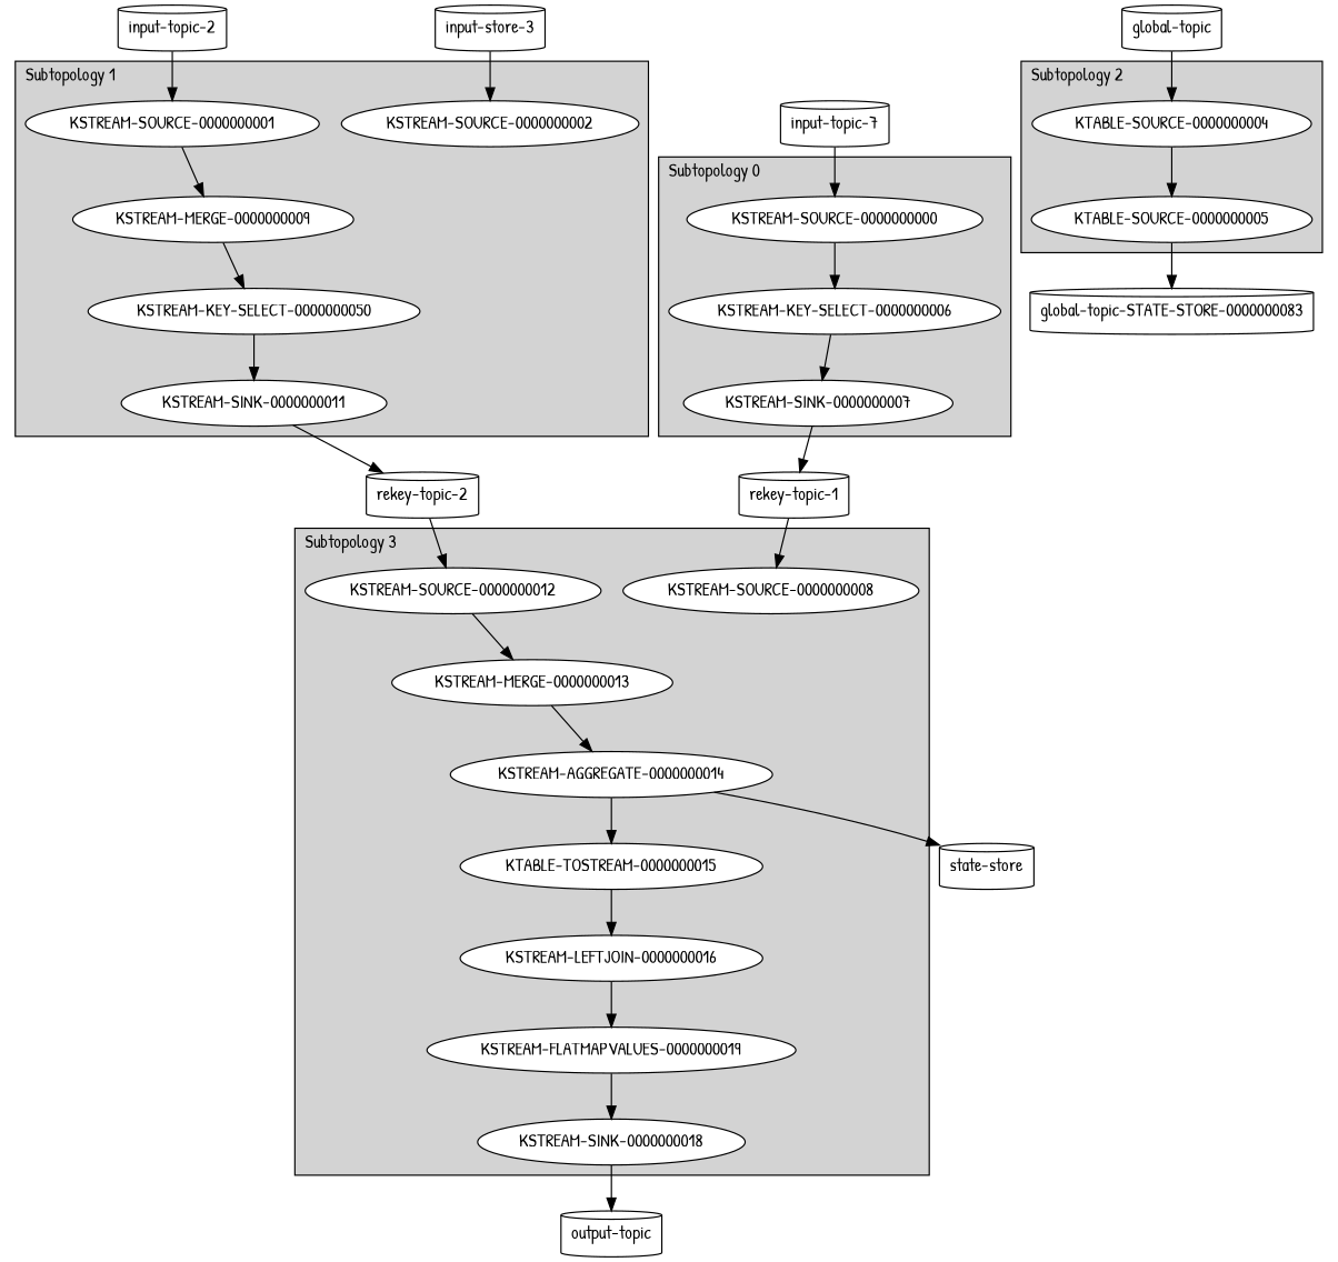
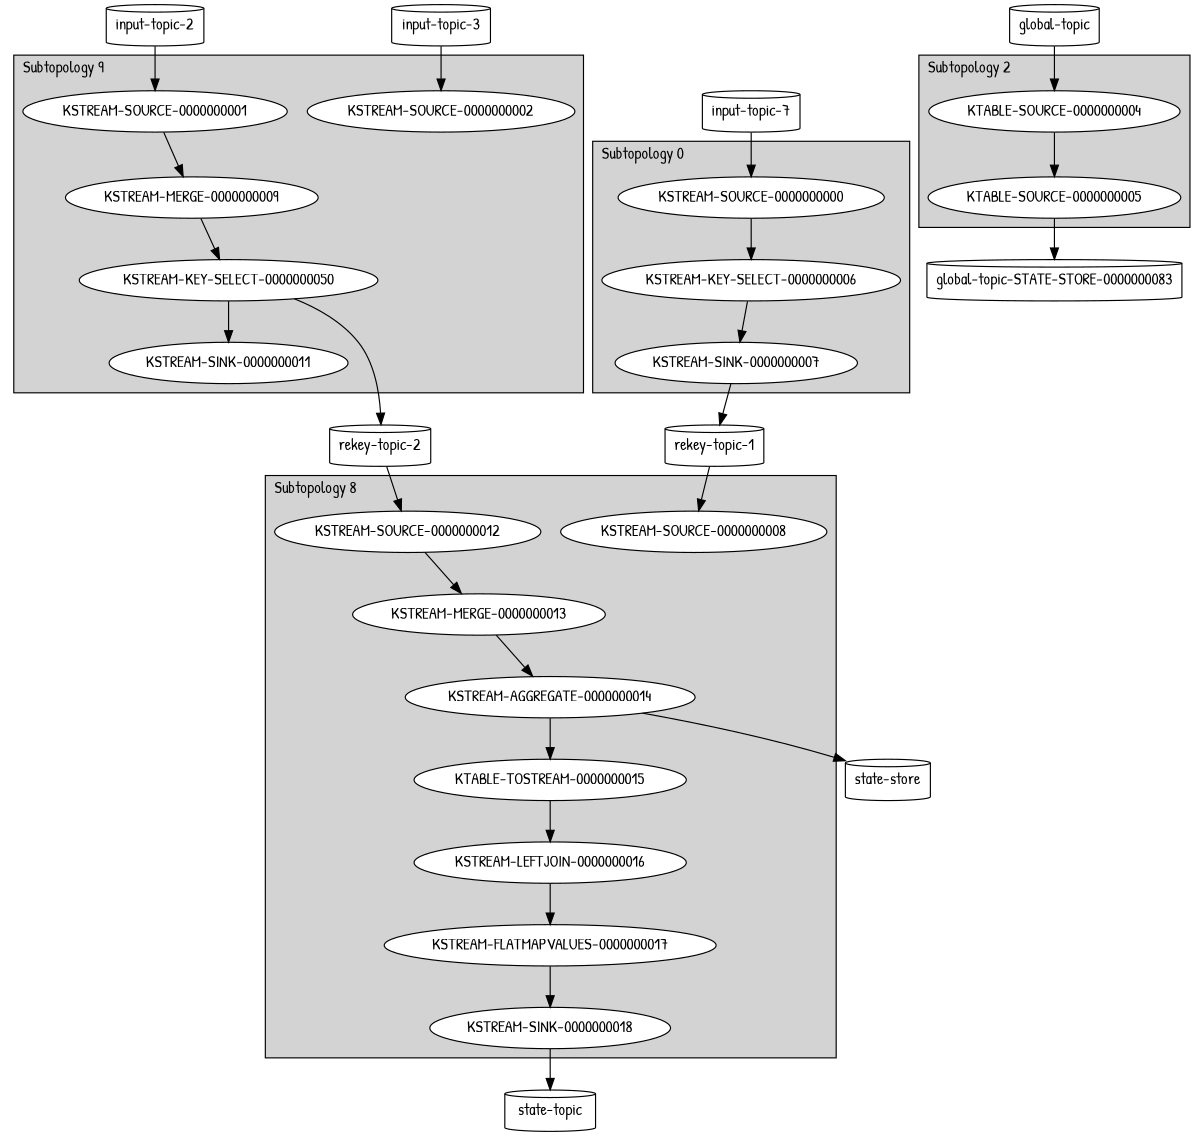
  digraph {
    fontname="Patrick Hand"
    node [fillcolor=white fontname="Patrick Hand" style=filled]
    edge [arrowhead=normal fontname="Patrick Hand"]
    "KSTREAM-SOURCE-0000000000"
    "KSTREAM-KEY-SELECT-0000000006"
    "KSTREAM-SINK-0000000007"
    "KSTREAM-SOURCE-0000000001"
    "KSTREAM-MERGE-0000000009"
    n6 [label="KSTREAM-KEY-SELECT-0000000050"]
    "KSTREAM-SINK-0000000011"
    "KSTREAM-SOURCE-0000000002"
    "KSTREAM-SOURCE-0000000008"
    "KSTREAM-MERGE-0000000013"
    "KSTREAM-AGGREGATE-0000000014"
    "KTABLE-TOSTREAM-0000000015"
    "KSTREAM-SOURCE-0000000012"
    "KSTREAM-LEFTJOIN-0000000016"
-   "KSTREAM-FLATMAPVALUES-0000000017" [label="KSTREAM-FLATMAPVALUES-0000000019"]
+   "KSTREAM-FLATMAPVALUES-0000000017"
    "KSTREAM-SINK-0000000018"
    n17 [label="KTABLE-SOURCE-0000000004"]
    "KTABLE-SOURCE-0000000005"
    "rekey-topic-1" [shape=cylinder fillcolor="" style=""]
    "rekey-topic-2" [shape=cylinder fillcolor="" style=""]
    "state-store" [shape=cylinder fillcolor="" style=""]
-   "output-topic" [shape=cylinder fillcolor="" style=""]
+   "output-topic" [shape=cylinder label="state-topic" fillcolor="" style=""]
    n23 [label="global-topic-STATE-STORE-0000000083" shape=cylinder fillcolor="" style=""]
    n24 [label="input-topic-7" shape=cylinder fillcolor="" style=""]
    "input-topic-2" [shape=cylinder fillcolor="" style=""]
-   "input-topic-3" [shape=cylinder label="input-store-3" fillcolor="" style=""]
+   "input-topic-3" [shape=cylinder fillcolor="" style=""]
    "global-topic" [shape=cylinder fillcolor="" style=""]
    subgraph cluster_1 {
      label="Subtopology 0"
      labeljust=l
      style=filled
      "KSTREAM-SOURCE-0000000000"
      "KSTREAM-KEY-SELECT-0000000006"
      "KSTREAM-SINK-0000000007"
    }
    subgraph cluster_2 {
-     label="Subtopology 1"
+     label="Subtopology 9"
      labeljust=l
      style=filled
      "KSTREAM-SOURCE-0000000001"
      "KSTREAM-MERGE-0000000009"
      n6
      "KSTREAM-SINK-0000000011"
      "KSTREAM-SOURCE-0000000002"
    }
    subgraph cluster_3 {
-     label="Subtopology 3"
+     label="Subtopology 8"
      labeljust=l
      style=filled
      "KSTREAM-SOURCE-0000000008"
      "KSTREAM-MERGE-0000000013"
      "KSTREAM-AGGREGATE-0000000014"
      "KTABLE-TOSTREAM-0000000015"
      "KSTREAM-SOURCE-0000000012"
      "KSTREAM-LEFTJOIN-0000000016"
      "KSTREAM-FLATMAPVALUES-0000000017"
      "KSTREAM-SINK-0000000018"
    }
    subgraph cluster_4 {
      label="Subtopology 2"
      labeljust=l
      style=filled
      n17
      "KTABLE-SOURCE-0000000005"
    }
    "KSTREAM-SOURCE-0000000000" -> "KSTREAM-KEY-SELECT-0000000006"
    "KSTREAM-KEY-SELECT-0000000006" -> "KSTREAM-SINK-0000000007"
    "KSTREAM-SINK-0000000007" -> "rekey-topic-1"
    "KSTREAM-SOURCE-0000000001" -> "KSTREAM-MERGE-0000000009"
    "KSTREAM-MERGE-0000000009" -> n6
    n6 -> "KSTREAM-SINK-0000000011"
-   "KSTREAM-SINK-0000000011" -> "rekey-topic-2"
+   n6 -> "rekey-topic-2"
    "KSTREAM-MERGE-0000000013" -> "KSTREAM-AGGREGATE-0000000014"
    "KSTREAM-AGGREGATE-0000000014" -> "KTABLE-TOSTREAM-0000000015"
    "KSTREAM-AGGREGATE-0000000014" -> "state-store"
    "KTABLE-TOSTREAM-0000000015" -> "KSTREAM-LEFTJOIN-0000000016"
    "KSTREAM-SOURCE-0000000012" -> "KSTREAM-MERGE-0000000013"
    "KSTREAM-LEFTJOIN-0000000016" -> "KSTREAM-FLATMAPVALUES-0000000017"
    "KSTREAM-FLATMAPVALUES-0000000017" -> "KSTREAM-SINK-0000000018"
    "KSTREAM-SINK-0000000018" -> "output-topic"
    n17 -> "KTABLE-SOURCE-0000000005"
    "KTABLE-SOURCE-0000000005" -> n23
    "rekey-topic-1" -> "KSTREAM-SOURCE-0000000008"
    "rekey-topic-2" -> "KSTREAM-SOURCE-0000000012"
    n24 -> "KSTREAM-SOURCE-0000000000"
    "input-topic-2" -> "KSTREAM-SOURCE-0000000001"
    "input-topic-3" -> "KSTREAM-SOURCE-0000000002"
    "global-topic" -> n17
  }
